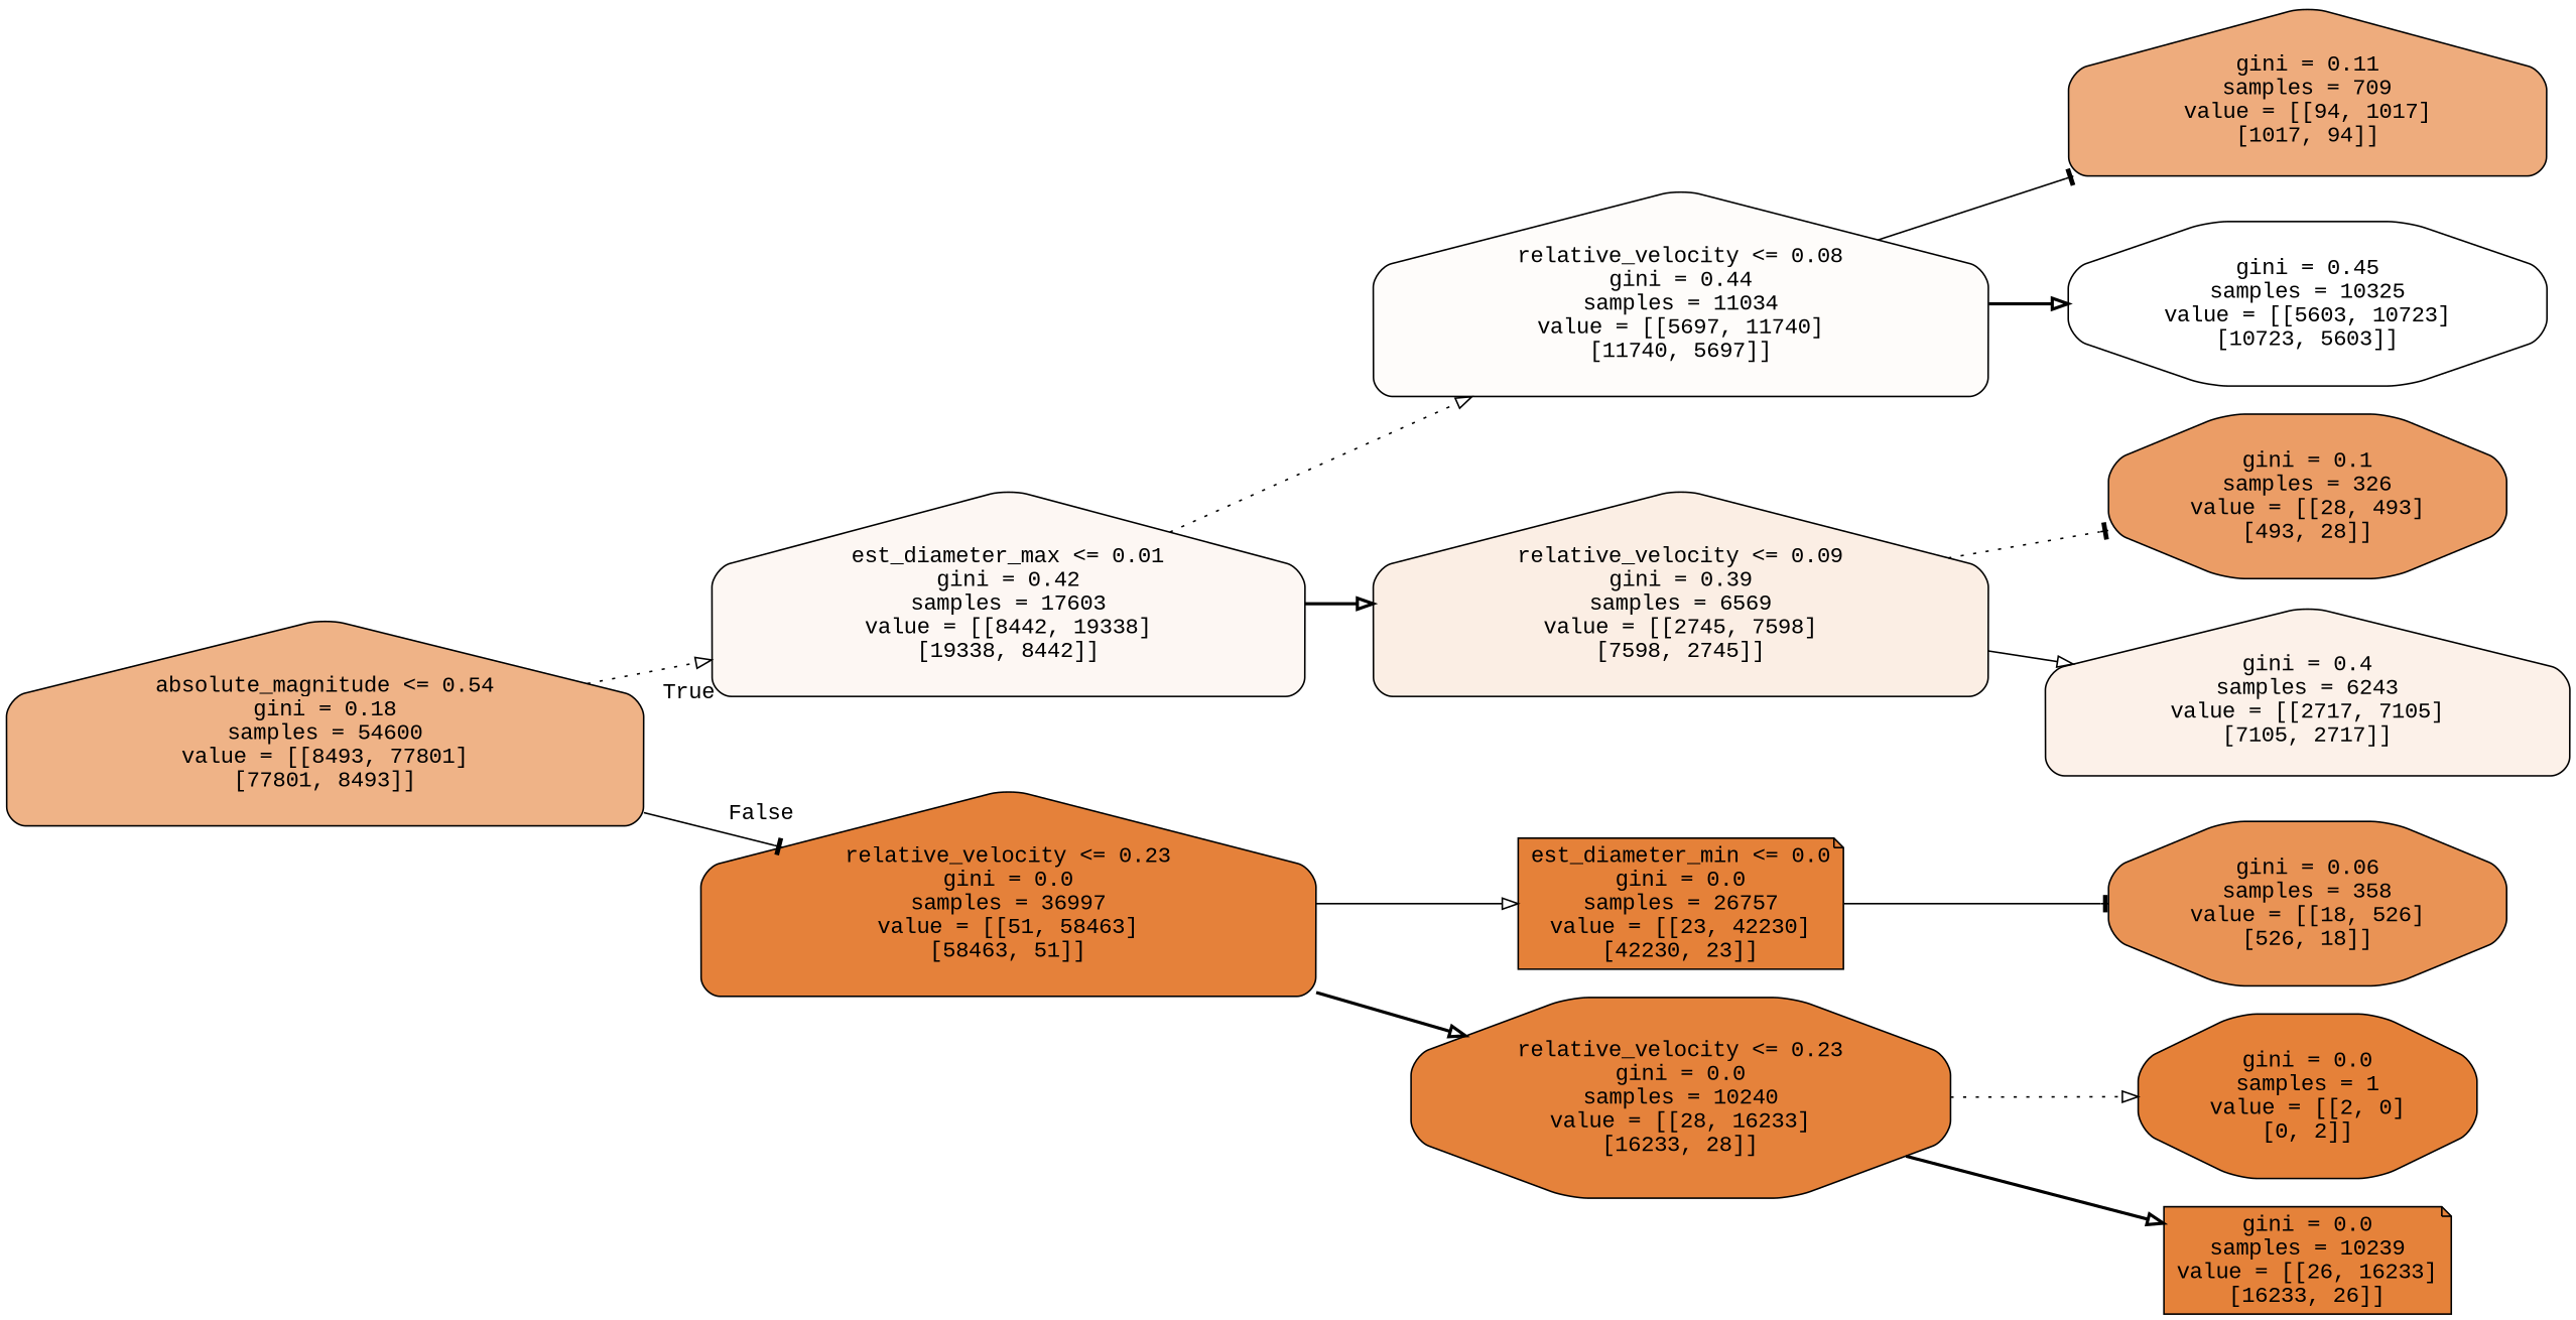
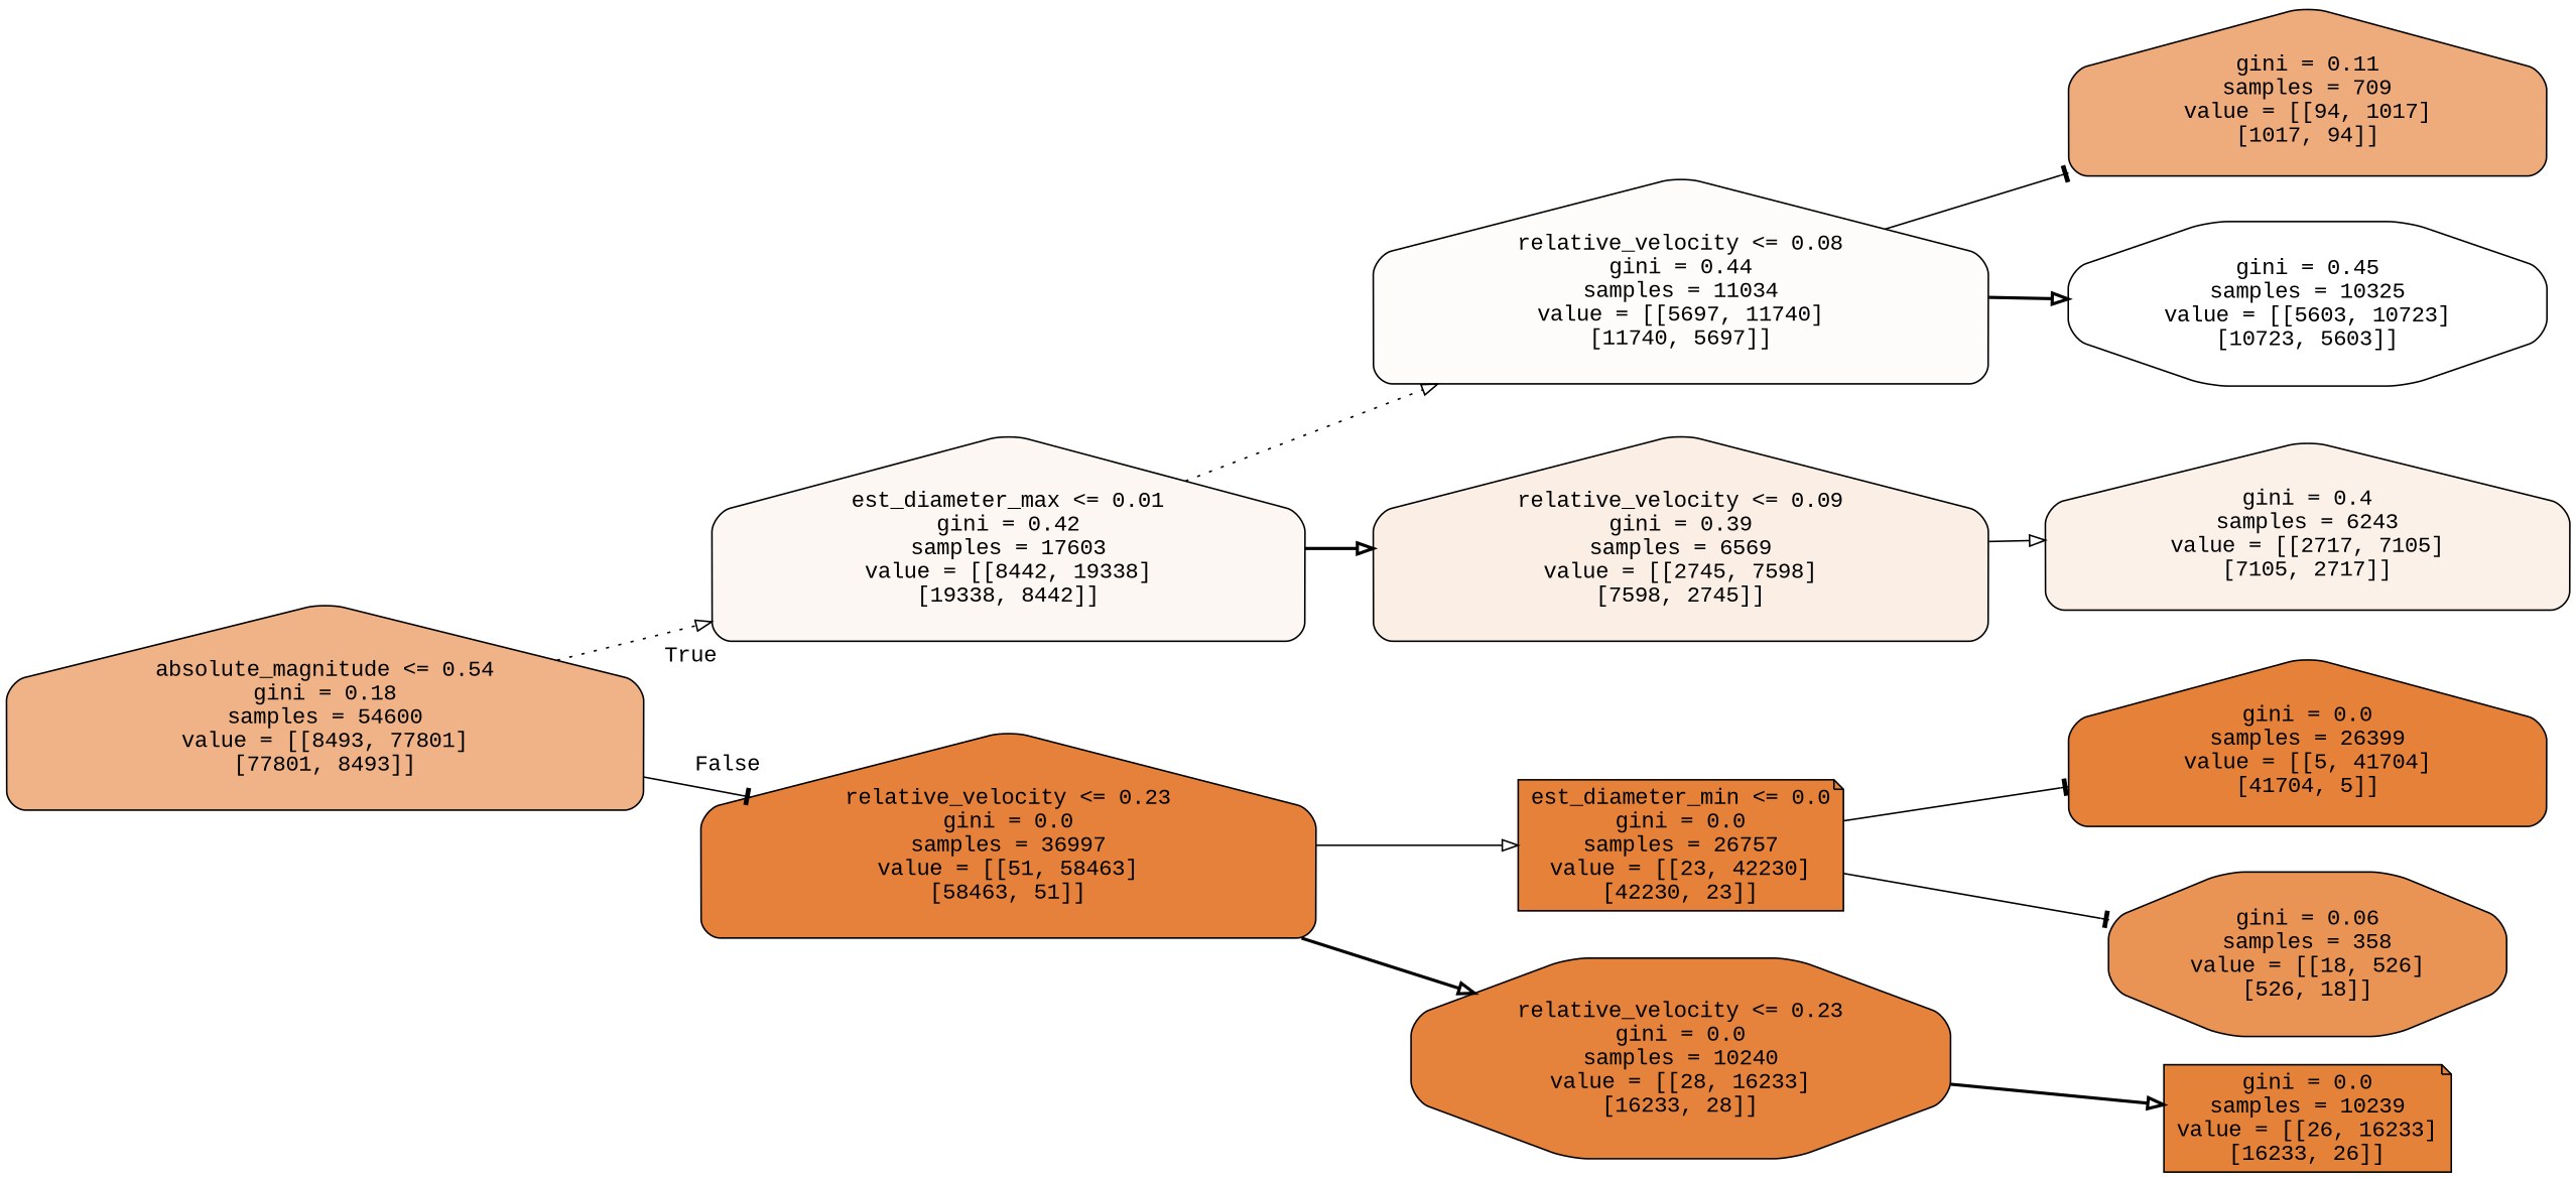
  digraph {
    fontname="Liberation Mono"
    rankdir=LR
    node [color=black fillcolor="#e58139" fontname="Liberation Mono" shape=house style="filled, rounded"]
    edge [arrowhead=onormal fontname="Liberation Mono" style=solid]
    n1 [fillcolor="#efb387" label="absolute_magnitude <= 0.54\ngini = 0.18\nsamples = 54600\nvalue = [[8493, 77801]\n[77801, 8493]]"]
    n2 [fillcolor="#fdf7f3" label="est_diameter_max <= 0.01\ngini = 0.42\nsamples = 17603\nvalue = [[8442, 19338]\n[19338, 8442]]"]
    n3 [fillcolor="#e5813a" label="relative_velocity <= 0.23\ngini = 0.0\nsamples = 36997\nvalue = [[51, 58463]\n[58463, 51]]"]
    n4 [fillcolor="#fefcfa" label="relative_velocity <= 0.08\ngini = 0.44\nsamples = 11034\nvalue = [[5697, 11740]\n[11740, 5697]]"]
    n5 [fillcolor="#fbeee4" label="relative_velocity <= 0.09\ngini = 0.39\nsamples = 6569\nvalue = [[2745, 7598]\n[7598, 2745]]"]
    n6 [label="est_diameter_min <= 0.0\ngini = 0.0\nsamples = 26757\nvalue = [[23, 42230]\n[42230, 23]]" shape=note]
    n7 [fillcolor="#e5823b" label="relative_velocity <= 0.23\ngini = 0.0\nsamples = 10240\nvalue = [[28, 16233]\n[16233, 28]]" shape=octagon]
    n8 [fillcolor="#eeac7d" label="gini = 0.11\nsamples = 709\nvalue = [[94, 1017]\n[1017, 94]]"]
    n9 [fillcolor="#ffffff" label="gini = 0.45\nsamples = 10325\nvalue = [[5603, 10723]\n[10723, 5603]]" shape=octagon]
-   n10 [fillcolor="#eb9d66" label="gini = 0.1\nsamples = 326\nvalue = [[28, 493]\n[493, 28]]" shape=octagon]
    n11 [fillcolor="#fcf1e9" label="gini = 0.4\nsamples = 6243\nvalue = [[2717, 7105]\n[7105, 2717]]"]
+   n12 [label="gini = 0.0\nsamples = 26399\nvalue = [[5, 41704]\n[41704, 5]]"]
    n13 [fillcolor="#e99355" label="gini = 0.06\nsamples = 358\nvalue = [[18, 526]\n[526, 18]]" shape=octagon]
-   n14 [label="gini = 0.0\nsamples = 1\nvalue = [[2, 0]\n[0, 2]]" shape=octagon]
    n15 [fillcolor="#e5823a" label="gini = 0.0\nsamples = 10239\nvalue = [[26, 16233]\n[16233, 26]]" shape=note]
    n1 -> n2 [headlabel=True labelangle=45 labeldistance=2.5 style=dotted]
    n1 -> n3 [arrowhead=tee headlabel=False labelangle=-45 labeldistance=2.5]
    n2 -> n4 [style=dotted]
    n2 -> n5 [style=bold]
    n3 -> n6
    n3 -> n7 [style=bold]
    n4 -> n8 [arrowhead=tee]
    n4 -> n9 [style=bold]
-   n5 -> n10 [arrowhead=tee style=dotted]
    n5 -> n11
+   n6 -> n12 [arrowhead=tee]
    n6 -> n13 [arrowhead=tee]
-   n7 -> n14 [style=dotted]
    n7 -> n15 [style=bold]
  }
